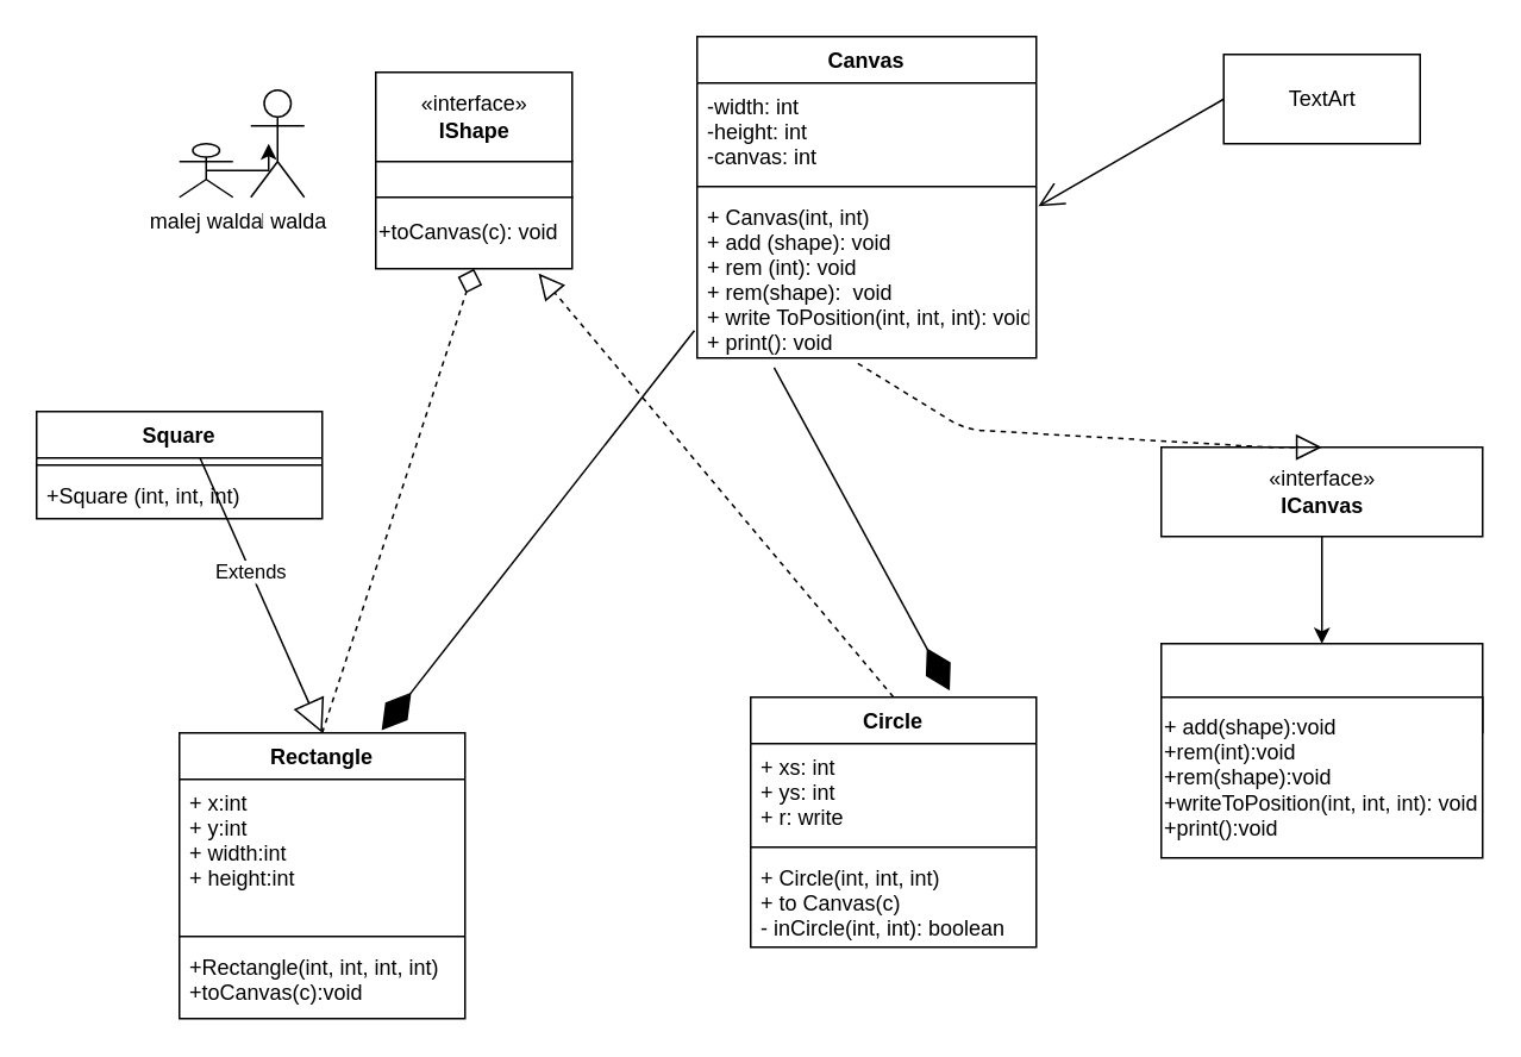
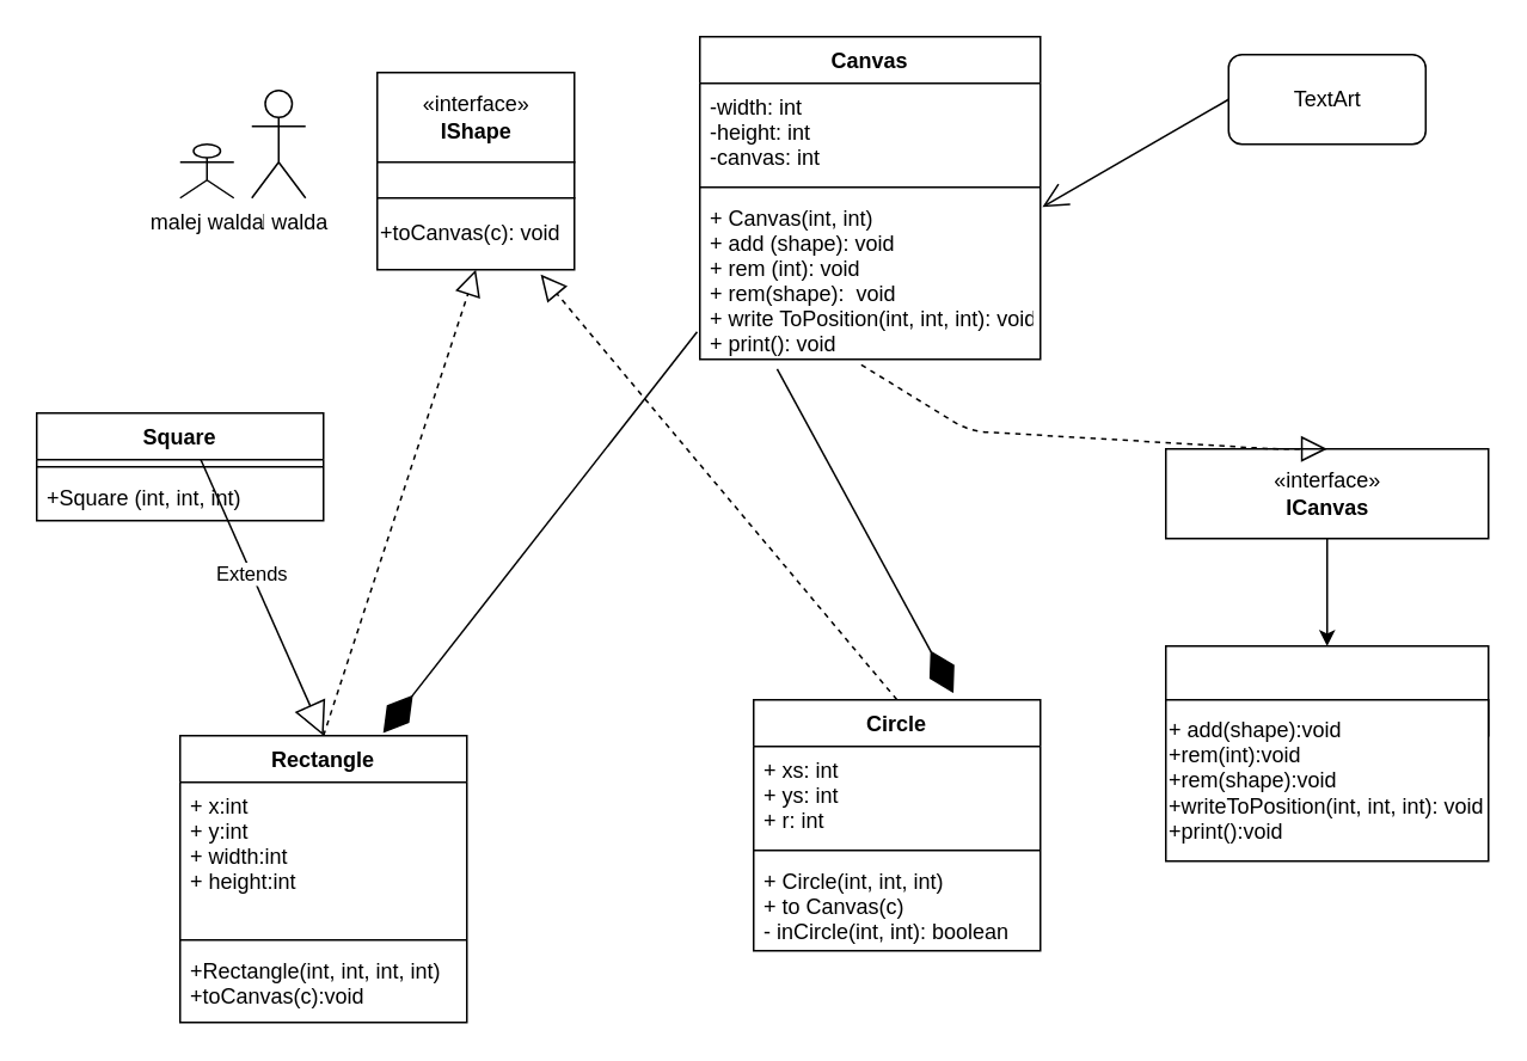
  <mxCell id="0" />
  <mxCell id="1" parent="0" />
  <mxCell id="2" value="" style="edgeStyle=orthogonalEdgeStyle;rounded=0;orthogonalLoop=1;jettySize=auto;html=1;" edge="1" parent="1" source="3" target="5"><mxGeometry relative="1" as="geometry" /></mxCell>
  <mxCell id="3" value="«interface»&lt;br&gt;&lt;b&gt;ICanvas&lt;/b&gt;" style="html=1;" vertex="1" parent="1"><mxGeometry x="650" y="250" width="180" height="50" as="geometry" /></mxCell>
  <mxCell id="4" value="" style="edgeStyle=orthogonalEdgeStyle;rounded=0;orthogonalLoop=1;jettySize=auto;html=1;" edge="1" parent="1" source="5" target="6"><mxGeometry relative="1" as="geometry" /></mxCell>
  <mxCell id="5" value="" style="html=1;" vertex="1" parent="1"><mxGeometry x="650" y="360" width="180" height="50" as="geometry" /></mxCell>
  <mxCell id="6" value="&lt;div&gt;&lt;span&gt;+ add(shape):void&lt;/span&gt;&lt;/div&gt;&lt;div&gt;&lt;span&gt;+rem(int):void&lt;/span&gt;&lt;/div&gt;&lt;div&gt;&lt;span&gt;+rem(shape):void&lt;/span&gt;&lt;/div&gt;&lt;div&gt;&lt;span&gt;+writeToPosition(int, int, int): void&lt;/span&gt;&lt;/div&gt;&lt;div&gt;&lt;span&gt;+print():void&lt;/span&gt;&lt;/div&gt;" style="html=1;align=left;" vertex="1" parent="1"><mxGeometry x="650" y="390" width="180" height="90" as="geometry" /></mxCell>
  <mxCell id="7" value="" style="edgeStyle=orthogonalEdgeStyle;rounded=0;orthogonalLoop=1;jettySize=auto;html=1;" edge="1" parent="1" source="8" target="10"><mxGeometry relative="1" as="geometry" /></mxCell>
  <mxCell id="8" value="«interface»&lt;br&gt;&lt;b&gt;IShape&lt;/b&gt;" style="html=1;" vertex="1" parent="1"><mxGeometry x="210" y="40" width="110" height="50" as="geometry" /></mxCell>
  <mxCell id="9" value="" style="edgeStyle=orthogonalEdgeStyle;rounded=0;orthogonalLoop=1;jettySize=auto;html=1;" edge="1" parent="1" source="10" target="11"><mxGeometry relative="1" as="geometry" /></mxCell>
  <mxCell id="10" value="" style="html=1;" vertex="1" parent="1"><mxGeometry x="210" y="90" width="110" height="20" as="geometry" /></mxCell>
  <mxCell id="11" value="+toCanvas(c): void" style="html=1;align=left;" vertex="1" parent="1"><mxGeometry x="210" y="110" width="110" height="40" as="geometry" /></mxCell>
  <mxCell id="12" value="Extends" style="endArrow=block;endSize=16;endFill=0;html=1;exitX=0.5;exitY=0;exitDx=0;exitDy=0;entryX=0.5;entryY=0;entryDx=0;entryDy=0;" edge="1" parent="1" source="13" target="16"><mxGeometry width="160" relative="1" as="geometry"><mxPoint x="350" y="300" as="sourcePoint" /><mxPoint x="510" y="300" as="targetPoint" /></mxGeometry></mxCell>
  <mxCell id="13" value="Square" style="swimlane;fontStyle=1;align=center;verticalAlign=top;childLayout=stackLayout;horizontal=1;startSize=26;horizontalStack=0;resizeParent=1;resizeParentMax=0;resizeLast=0;collapsible=1;marginBottom=0;" vertex="1" parent="1"><mxGeometry y="230" width="160" height="60" as="geometry" x="20" /></mxCell>
  <mxCell id="14" value="" style="line;strokeWidth=1;fillColor=none;align=left;verticalAlign=middle;spacingTop=-1;spacingLeft=3;spacingRight=3;rotatable=0;labelPosition=right;points=[];portConstraint=eastwest;" vertex="1" parent="13"><mxGeometry y="26" width="160" height="8" as="geometry" /></mxCell>
  <mxCell id="15" value="+Square (int, int, int)" style="text;strokeColor=none;fillColor=none;align=left;verticalAlign=top;spacingLeft=4;spacingRight=4;overflow=hidden;rotatable=0;points=[[0,0.5],[1,0.5]];portConstraint=eastwest;" vertex="1" parent="13"><mxGeometry y="34" width="160" height="26" as="geometry" /></mxCell>
  <mxCell id="16" value="Rectangle" style="swimlane;fontStyle=1;align=center;verticalAlign=top;childLayout=stackLayout;horizontal=1;startSize=26;horizontalStack=0;resizeParent=1;resizeParentMax=0;resizeLast=0;collapsible=1;marginBottom=0;" vertex="1" parent="1"><mxGeometry x="100" y="410" width="160" height="160" as="geometry" /></mxCell>
  <mxCell id="17" value="+ x:int&#10;+ y:int&#10;+ width:int&#10;+ height:int&#10;&#10;" style="text;strokeColor=none;fillColor=none;align=left;verticalAlign=top;spacingLeft=4;spacingRight=4;overflow=hidden;rotatable=0;points=[[0,0.5],[1,0.5]];portConstraint=eastwest;" vertex="1" parent="16"><mxGeometry y="26" width="160" height="84" as="geometry" /></mxCell>
  <mxCell id="18" value="" style="line;strokeWidth=1;fillColor=none;align=left;verticalAlign=middle;spacingTop=-1;spacingLeft=3;spacingRight=3;rotatable=0;labelPosition=right;points=[];portConstraint=eastwest;" vertex="1" parent="16"><mxGeometry y="110" width="160" height="8" as="geometry" /></mxCell>
  <mxCell id="19" value="+Rectangle(int, int, int, int)&#10;+toCanvas(c):void" style="text;strokeColor=none;fillColor=none;align=left;verticalAlign=top;spacingLeft=4;spacingRight=4;overflow=hidden;rotatable=0;points=[[0,0.5],[1,0.5]];portConstraint=eastwest;" vertex="1" parent="16"><mxGeometry y="118" width="160" height="42" as="geometry" /></mxCell>
- <mxCell id="20" value="" style="endArrow=diamond;dashed=1;endFill=0;endSize=12;html=1;exitX=0.5;exitY=0;exitDx=0;exitDy=0;entryX=0.5;entryY=1;entryDx=0;entryDy=0;" edge="1" parent="1" source="16" target="11"><mxGeometry width="160" relative="1" as="geometry"><mxPoint x="350" y="300" as="sourcePoint" /><mxPoint x="280" y="150" as="targetPoint" /></mxGeometry></mxCell>
+ <mxCell id="20" value="" style="endArrow=block;dashed=1;endFill=0;endSize=12;html=1;exitX=0.5;exitY=0;exitDx=0;exitDy=0;entryX=0.5;entryY=1;entryDx=0;entryDy=0;" edge="1" parent="1" source="16" target="11"><mxGeometry width="160" relative="1" as="geometry"><mxPoint x="350" y="300" as="sourcePoint" /><mxPoint x="280" y="150" as="targetPoint" /></mxGeometry></mxCell>
  <mxCell id="21" value="" style="endArrow=block;dashed=1;endFill=0;endSize=12;html=1;exitX=0.5;exitY=0;exitDx=0;exitDy=0;entryX=0.829;entryY=1.065;entryDx=0;entryDy=0;entryPerimeter=0;" edge="1" parent="1" source="30" target="11"><mxGeometry width="160" relative="1" as="geometry"><mxPoint x="350" y="300" as="sourcePoint" /><mxPoint x="510" y="300" as="targetPoint" /></mxGeometry></mxCell>
  <mxCell id="22" value="" style="endArrow=block;dashed=1;endFill=0;endSize=12;html=1;exitX=0.474;exitY=1.033;exitDx=0;exitDy=0;exitPerimeter=0;entryX=0.5;entryY=0;entryDx=0;entryDy=0;" edge="1" parent="1" source="29" target="3"><mxGeometry width="160" relative="1" as="geometry"><mxPoint x="350" y="260" as="sourcePoint" /><mxPoint x="510" y="260" as="targetPoint" /><Array as="points"><mxPoint x="540" y="240" /><mxPoint x="710" y="250" /></Array></mxGeometry></mxCell>
- <mxCell id="23" value="" style="edgeStyle=orthogonalEdgeStyle;rounded=0;orthogonalLoop=1;jettySize=auto;html=1;exitX=0.5;exitY=0.5;exitDx=0;exitDy=0;exitPerimeter=0;" edge="1" parent="1" source="25" target="24"><mxGeometry relative="1" as="geometry"><mxPoint x="115" y="130" as="sourcePoint" /></mxGeometry></mxCell>
  <mxCell id="24" value="add walda" style="shape=umlActor;verticalLabelPosition=bottom;labelBackgroundColor=#ffffff;verticalAlign=top;html=1;" vertex="1" parent="1"><mxGeometry x="140" y="50" width="30" height="60" as="geometry" /></mxCell>
  <mxCell id="25" value="malej walda" style="shape=umlActor;verticalLabelPosition=bottom;labelBackgroundColor=#ffffff;verticalAlign=top;html=1;" vertex="1" parent="1"><mxGeometry x="100" y="80" width="30" height="30" as="geometry" /></mxCell>
  <mxCell id="26" value="Canvas" style="swimlane;fontStyle=1;align=center;verticalAlign=top;childLayout=stackLayout;horizontal=1;startSize=26;horizontalStack=0;resizeParent=1;resizeParentMax=0;resizeLast=0;collapsible=1;marginBottom=0;" vertex="1" parent="1"><mxGeometry x="390" y="20" width="190" height="180" as="geometry" /></mxCell>
  <mxCell id="27" value="-width: int&#10;-height: int&#10;-canvas: int" style="text;strokeColor=none;fillColor=none;align=left;verticalAlign=top;spacingLeft=4;spacingRight=4;overflow=hidden;rotatable=0;points=[[0,0.5],[1,0.5]];portConstraint=eastwest;" vertex="1" parent="26"><mxGeometry y="26" width="190" height="54" as="geometry" /></mxCell>
  <mxCell id="28" value="" style="line;strokeWidth=1;fillColor=none;align=left;verticalAlign=middle;spacingTop=-1;spacingLeft=3;spacingRight=3;rotatable=0;labelPosition=right;points=[];portConstraint=eastwest;" vertex="1" parent="26"><mxGeometry y="80" width="190" height="8" as="geometry" /></mxCell>
  <mxCell id="29" value="+ Canvas(int, int)&#10;+ add (shape): void&#10;+ rem (int): void&#10;+ rem(shape):  void&#10;+ write ToPosition(int, int, int): void&#10;+ print(): void&#10;" style="text;strokeColor=none;fillColor=none;align=left;verticalAlign=top;spacingLeft=4;spacingRight=4;overflow=hidden;rotatable=0;points=[[0,0.5],[1,0.5]];portConstraint=eastwest;" vertex="1" parent="26"><mxGeometry y="88" width="190" height="92" as="geometry" /></mxCell>
  <mxCell id="30" value="Circle" style="swimlane;fontStyle=1;align=center;verticalAlign=top;childLayout=stackLayout;horizontal=1;startSize=26;horizontalStack=0;resizeParent=1;resizeParentMax=0;resizeLast=0;collapsible=1;marginBottom=0;" vertex="1" parent="1"><mxGeometry x="420" y="390" width="160" height="140" as="geometry" /></mxCell>
- <mxCell id="31" value="+ xs: int&#10;+ ys: int &#10;+ r: write" style="text;strokeColor=none;fillColor=none;align=left;verticalAlign=top;spacingLeft=4;spacingRight=4;overflow=hidden;rotatable=0;points=[[0,0.5],[1,0.5]];portConstraint=eastwest;" vertex="1" parent="30"><mxGeometry y="26" width="160" height="54" as="geometry" /></mxCell>
+ <mxCell id="31" value="+ xs: int&#10;+ ys: int &#10;+ r: int" style="text;strokeColor=none;fillColor=none;align=left;verticalAlign=top;spacingLeft=4;spacingRight=4;overflow=hidden;rotatable=0;points=[[0,0.5],[1,0.5]];portConstraint=eastwest;" vertex="1" parent="30"><mxGeometry y="26" width="160" height="54" as="geometry" /></mxCell>
  <mxCell id="32" value="" style="line;strokeWidth=1;fillColor=none;align=left;verticalAlign=middle;spacingTop=-1;spacingLeft=3;spacingRight=3;rotatable=0;labelPosition=right;points=[];portConstraint=eastwest;" vertex="1" parent="30"><mxGeometry y="80" width="160" height="8" as="geometry" /></mxCell>
  <mxCell id="33" value="+ Circle(int, int, int)&#10;+ to Canvas(c)&#10;- inCircle(int, int): boolean" style="text;strokeColor=none;fillColor=none;align=left;verticalAlign=top;spacingLeft=4;spacingRight=4;overflow=hidden;rotatable=0;points=[[0,0.5],[1,0.5]];portConstraint=eastwest;" vertex="1" parent="30"><mxGeometry y="88" width="160" height="52" as="geometry" /></mxCell>
  <mxCell id="34" value="" style="endArrow=diamondThin;endFill=1;endSize=24;html=1;exitX=0.227;exitY=1.059;exitDx=0;exitDy=0;exitPerimeter=0;entryX=0.697;entryY=-0.027;entryDx=0;entryDy=0;entryPerimeter=0;" edge="1" parent="1" source="29" target="30"><mxGeometry width="160" relative="1" as="geometry"><mxPoint x="350" y="260" as="sourcePoint" /><mxPoint x="510" y="260" as="targetPoint" /></mxGeometry></mxCell>
  <mxCell id="35" value="" style="endArrow=diamondThin;endFill=1;endSize=24;html=1;exitX=-0.008;exitY=0.833;exitDx=0;exitDy=0;exitPerimeter=0;entryX=0.708;entryY=-0.009;entryDx=0;entryDy=0;entryPerimeter=0;" edge="1" parent="1" source="29" target="16"><mxGeometry width="160" relative="1" as="geometry"><mxPoint x="350" y="260" as="sourcePoint" /><mxPoint x="510" y="260" as="targetPoint" /></mxGeometry></mxCell>
- <mxCell id="36" value="TextArt" style="html=1;" vertex="1" parent="1"><mxGeometry x="685" y="30" width="110" height="50" as="geometry" /></mxCell>
+ <mxCell id="36" value="TextArt" style="html=1;rounded=1;" vertex="1" parent="1"><mxGeometry x="685" y="30" width="110" height="50" as="geometry" /></mxCell>
  <mxCell id="37" value="" style="endArrow=open;endFill=1;endSize=12;html=1;exitX=0;exitY=0.5;exitDx=0;exitDy=0;entryX=1.006;entryY=0.076;entryDx=0;entryDy=0;entryPerimeter=0;" edge="1" parent="1" source="36" target="29"><mxGeometry width="160" relative="1" as="geometry"><mxPoint x="350" y="260" as="sourcePoint" /><mxPoint x="510" y="260" as="targetPoint" /></mxGeometry></mxCell>
